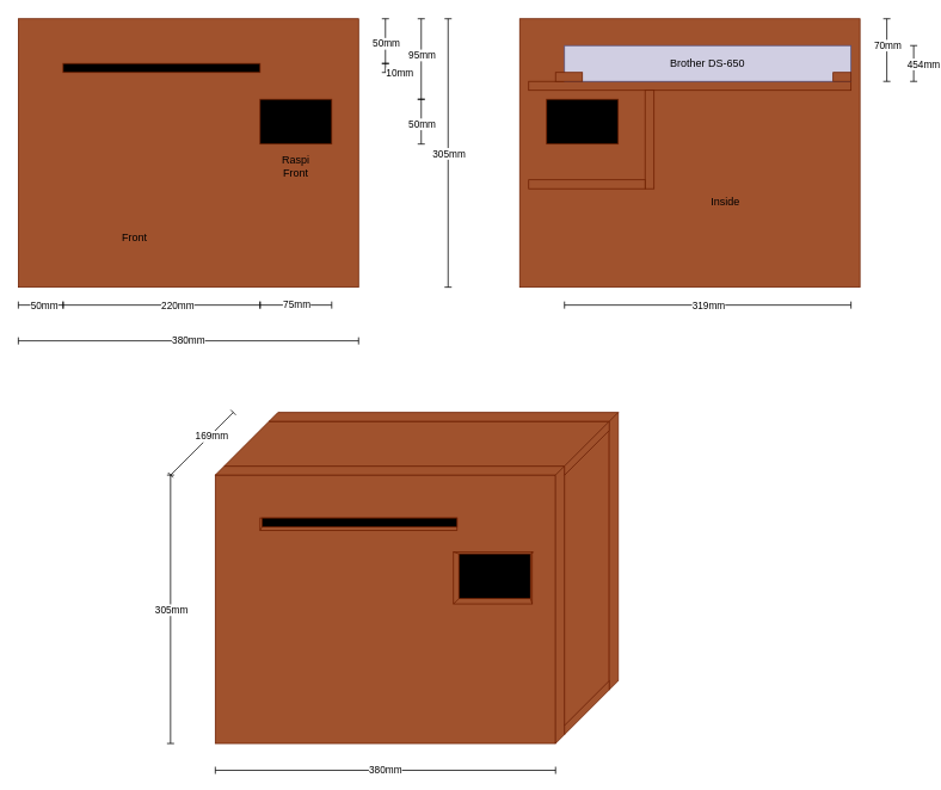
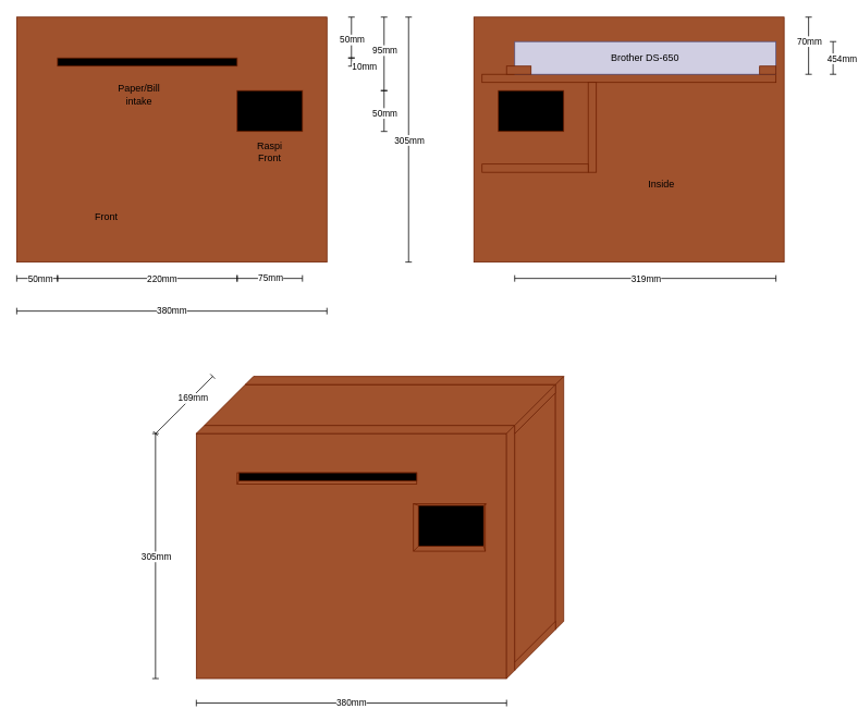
  <mxCell id="0" />
  <mxCell id="1" parent="0" />
  <mxCell id="2" value="" style="rounded=0;whiteSpace=wrap;html=1;fillColor=#a0522d;fontColor=#ffffff;strokeColor=#6D1F00;" vertex="1" parent="1"><mxGeometry x="240" y="530" width="380" height="300" as="geometry" /></mxCell>
  <mxCell id="3" value="" style="rounded=0;whiteSpace=wrap;html=1;fillColor=#a0522d;strokeColor=#6D1F00;fontColor=#ffffff;" vertex="1" parent="1"><mxGeometry x="506" y="616" width="88" height="58" as="geometry" /></mxCell>
  <mxCell id="4" value="" style="rounded=0;whiteSpace=wrap;html=1;fillColor=#a0522d;fontColor=#ffffff;strokeColor=#6D1F00;" vertex="1" parent="1"><mxGeometry width="380" height="300" as="geometry" x="20" y="20" /></mxCell>
  <mxCell id="5" value="" style="endArrow=baseDash;html=1;endFill=0;startArrow=baseDash;startFill=0;" edge="1" parent="1"><mxGeometry width="50" height="50" relative="1" as="geometry"><mxPoint y="380" as="sourcePoint" x="20" /><mxPoint x="400" y="380" as="targetPoint" /></mxGeometry></mxCell>
  <mxCell id="6" value="380mm" style="edgeLabel;html=1;align=center;verticalAlign=middle;resizable=0;points=[];" vertex="1" connectable="0" parent="5"><mxGeometry x="0.16" y="1" relative="1" as="geometry"><mxPoint x="-31" as="offset" /></mxGeometry></mxCell>
  <mxCell id="7" value="" style="endArrow=baseDash;html=1;endFill=0;startArrow=baseDash;startFill=0;" edge="1" parent="1"><mxGeometry width="50" height="50" relative="1" as="geometry"><mxPoint x="500" as="sourcePoint" y="20" /><mxPoint x="500" y="320" as="targetPoint" /></mxGeometry></mxCell>
  <mxCell id="8" value="305mm" style="edgeLabel;html=1;align=center;verticalAlign=middle;resizable=0;points=[];" vertex="1" connectable="0" parent="7"><mxGeometry x="0.16" y="1" relative="1" as="geometry"><mxPoint x="-1" y="-24" as="offset" /></mxGeometry></mxCell>
  <mxCell id="9" value="" style="rounded=0;whiteSpace=wrap;html=1;fillColor=#000000;fontColor=#ffffff;strokeColor=#6D1F00;" vertex="1" parent="1"><mxGeometry x="70" y="70" width="220" height="10" as="geometry" /></mxCell>
  <mxCell id="10" value="" style="rounded=0;whiteSpace=wrap;html=1;fillColor=#000000;fontColor=#ffffff;strokeColor=#6D1F00;" vertex="1" parent="1"><mxGeometry x="290" y="110" width="80" height="50" as="geometry" /></mxCell>
  <mxCell id="11" value="" style="endArrow=baseDash;html=1;endFill=0;startArrow=baseDash;startFill=0;" edge="1" parent="1"><mxGeometry width="50" height="50" relative="1" as="geometry"><mxPoint x="470" as="sourcePoint" y="20" /><mxPoint x="470" y="110" as="targetPoint" /></mxGeometry></mxCell>
  <mxCell id="12" value="95mm" style="edgeLabel;html=1;align=center;verticalAlign=middle;resizable=0;points=[];" vertex="1" connectable="0" parent="11"><mxGeometry x="0.16" y="1" relative="1" as="geometry"><mxPoint x="-1" y="-12" as="offset" /></mxGeometry></mxCell>
  <mxCell id="13" value="" style="endArrow=baseDash;html=1;endFill=0;startArrow=baseDash;startFill=0;" edge="1" parent="1"><mxGeometry width="50" height="50" relative="1" as="geometry"><mxPoint x="470" y="110" as="sourcePoint" /><mxPoint x="470" y="160" as="targetPoint" /></mxGeometry></mxCell>
  <mxCell id="14" value="50mm" style="edgeLabel;html=1;align=center;verticalAlign=middle;resizable=0;points=[];" vertex="1" connectable="0" parent="13"><mxGeometry x="0.16" y="1" relative="1" as="geometry"><mxPoint x="-1" y="-2" as="offset" /></mxGeometry></mxCell>
  <mxCell id="15" value="" style="endArrow=baseDash;html=1;endFill=0;startArrow=baseDash;startFill=0;" edge="1" parent="1"><mxGeometry width="50" height="50" relative="1" as="geometry"><mxPoint x="370" y="340" as="sourcePoint" /><mxPoint x="290" y="340" as="targetPoint" /></mxGeometry></mxCell>
  <mxCell id="16" value="75mm" style="edgeLabel;html=1;align=center;verticalAlign=middle;resizable=0;points=[];" vertex="1" connectable="0" parent="15"><mxGeometry x="0.16" y="1" relative="1" as="geometry"><mxPoint x="6" y="-2" as="offset" /></mxGeometry></mxCell>
  <mxCell id="17" value="" style="endArrow=baseDash;html=1;endFill=0;startArrow=baseDash;startFill=0;" edge="1" parent="1"><mxGeometry width="50" height="50" relative="1" as="geometry"><mxPoint x="430" as="sourcePoint" y="20" /><mxPoint x="430" y="70" as="targetPoint" /></mxGeometry></mxCell>
  <mxCell id="18" value="50mm" style="edgeLabel;html=1;align=center;verticalAlign=middle;resizable=0;points=[];" vertex="1" connectable="0" parent="17"><mxGeometry x="0.16" y="1" relative="1" as="geometry"><mxPoint x="-1" y="-2" as="offset" /></mxGeometry></mxCell>
  <mxCell id="19" value="" style="endArrow=baseDash;html=1;endFill=0;startArrow=baseDash;startFill=0;" edge="1" parent="1"><mxGeometry width="50" height="50" relative="1" as="geometry"><mxPoint y="340" as="sourcePoint" x="20" /><mxPoint x="70" y="340" as="targetPoint" /></mxGeometry></mxCell>
  <mxCell id="20" value="50mm" style="edgeLabel;html=1;align=center;verticalAlign=middle;resizable=0;points=[];" vertex="1" connectable="0" parent="19"><mxGeometry x="0.16" y="1" relative="1" as="geometry"><mxPoint x="-1" y="1" as="offset" /></mxGeometry></mxCell>
  <mxCell id="21" value="" style="endArrow=baseDash;html=1;endFill=0;startArrow=baseDash;startFill=0;" edge="1" parent="1"><mxGeometry width="50" height="50" relative="1" as="geometry"><mxPoint x="430" y="70" as="sourcePoint" /><mxPoint x="430" y="80" as="targetPoint" /></mxGeometry></mxCell>
  <mxCell id="22" value="10mm" style="edgeLabel;html=1;align=center;verticalAlign=middle;resizable=0;points=[];" vertex="1" connectable="0" parent="21"><mxGeometry x="0.16" y="1" relative="1" as="geometry"><mxPoint x="14" y="4" as="offset" /></mxGeometry></mxCell>
  <mxCell id="23" value="" style="endArrow=baseDash;html=1;endFill=0;startArrow=baseDash;startFill=0;" edge="1" parent="1"><mxGeometry width="50" height="50" relative="1" as="geometry"><mxPoint x="70" y="340" as="sourcePoint" /><mxPoint x="290" y="340" as="targetPoint" /></mxGeometry></mxCell>
  <mxCell id="24" value="220mm" style="edgeLabel;html=1;align=center;verticalAlign=middle;resizable=0;points=[];" vertex="1" connectable="0" parent="23"><mxGeometry x="0.16" y="1" relative="1" as="geometry"><mxPoint x="-1" y="1" as="offset" /></mxGeometry></mxCell>
  <mxCell id="25" value="" style="rounded=0;whiteSpace=wrap;html=1;fillColor=#a0522d;fontColor=#ffffff;strokeColor=#6D1F00;" vertex="1" parent="1"><mxGeometry x="580" width="380" height="300" as="geometry" y="20" /></mxCell>
  <mxCell id="26" value="" style="rounded=0;whiteSpace=wrap;html=1;" vertex="1" parent="1"><mxGeometry x="690" y="70" width="220" height="10" as="geometry" /></mxCell>
  <mxCell id="27" value="" style="rounded=0;whiteSpace=wrap;html=1;fillColor=#000000;fontColor=#ffffff;strokeColor=#6D1F00;" vertex="1" parent="1"><mxGeometry x="610" y="110" width="80" height="50" as="geometry" /></mxCell>
- <mxCell id="28" value="Front" style="text;html=1;strokeColor=none;fillColor=none;align=center;verticalAlign=middle;whiteSpace=wrap;rounded=0;" vertex="1" parent="1"><mxGeometry x="120" y="250" width="60" height="30" as="geometry" /></mxCell>
+ <mxCell id="28" value="Front" style="text;html=1;strokeColor=none;fillColor=none;align=center;verticalAlign=middle;whiteSpace=wrap;rounded=0;" vertex="1" parent="1"><mxGeometry x="100" y="250" width="60" height="30" as="geometry" /></mxCell>
  <mxCell id="29" value="Inside" style="text;html=1;strokeColor=none;fillColor=none;align=center;verticalAlign=middle;whiteSpace=wrap;rounded=0;" vertex="1" parent="1"><mxGeometry x="780" y="210" width="60" height="30" as="geometry" /></mxCell>
+ <mxCell id="30" value="Paper/Bill intake" style="text;html=1;strokeColor=none;fillColor=none;align=center;verticalAlign=middle;whiteSpace=wrap;rounded=0;" vertex="1" parent="1"><mxGeometry x="140" y="100" width="60" height="30" as="geometry" /></mxCell>
  <mxCell id="31" value="Raspi Front" style="text;html=1;strokeColor=none;fillColor=none;align=center;verticalAlign=middle;whiteSpace=wrap;rounded=0;" vertex="1" parent="1"><mxGeometry x="300" y="170" width="60" height="30" as="geometry" /></mxCell>
  <mxCell id="32" value="" style="rounded=0;whiteSpace=wrap;html=1;fillColor=#a0522d;fontColor=#ffffff;strokeColor=#6D1F00;" vertex="1" parent="1"><mxGeometry x="590" y="90" width="360" height="10" as="geometry" /></mxCell>
  <mxCell id="33" value="" style="endArrow=baseDash;html=1;endFill=0;startArrow=baseDash;startFill=0;" edge="1" parent="1"><mxGeometry width="50" height="50" relative="1" as="geometry"><mxPoint x="990" as="sourcePoint" y="20" /><mxPoint x="990" y="90" as="targetPoint" /></mxGeometry></mxCell>
  <mxCell id="34" value="70mm" style="edgeLabel;html=1;align=center;verticalAlign=middle;resizable=0;points=[];" vertex="1" connectable="0" parent="33"><mxGeometry x="0.16" y="1" relative="1" as="geometry"><mxPoint x="-1" y="-12" as="offset" /></mxGeometry></mxCell>
  <mxCell id="35" value="" style="rounded=0;whiteSpace=wrap;html=1;fillColor=#a0522d;fontColor=#ffffff;strokeColor=#6D1F00;" vertex="1" parent="1"><mxGeometry x="720" y="100" width="10" height="110" as="geometry" /></mxCell>
  <mxCell id="36" value="" style="rounded=0;whiteSpace=wrap;html=1;fillColor=#a0522d;fontColor=#ffffff;strokeColor=#6D1F00;" vertex="1" parent="1"><mxGeometry x="590" y="200" width="130" height="10" as="geometry" /></mxCell>
  <mxCell id="37" value="&lt;font color=&quot;#000000&quot;&gt;Brother DS-650&lt;/font&gt;" style="rounded=0;whiteSpace=wrap;html=1;fillColor=#d0cee2;strokeColor=#56517e;" vertex="1" parent="1"><mxGeometry x="630" y="50" width="320" height="40" as="geometry" /></mxCell>
  <mxCell id="38" value="" style="endArrow=baseDash;html=1;endFill=0;startArrow=baseDash;startFill=0;" edge="1" parent="1"><mxGeometry width="50" height="50" relative="1" as="geometry"><mxPoint x="950" y="340" as="sourcePoint" /><mxPoint x="630" y="340" as="targetPoint" /></mxGeometry></mxCell>
  <mxCell id="39" value="319mm" style="edgeLabel;html=1;align=center;verticalAlign=middle;resizable=0;points=[];" vertex="1" connectable="0" parent="38"><mxGeometry x="0.16" y="1" relative="1" as="geometry"><mxPoint x="26" y="-1" as="offset" /></mxGeometry></mxCell>
  <mxCell id="40" value="" style="endArrow=baseDash;html=1;endFill=0;startArrow=baseDash;startFill=0;" edge="1" parent="1"><mxGeometry width="50" height="50" relative="1" as="geometry"><mxPoint x="1020" y="90" as="sourcePoint" /><mxPoint x="1020" y="50" as="targetPoint" /></mxGeometry></mxCell>
  <mxCell id="41" value="454mm" style="edgeLabel;html=1;align=center;verticalAlign=middle;resizable=0;points=[];" vertex="1" connectable="0" parent="40"><mxGeometry x="0.16" y="1" relative="1" as="geometry"><mxPoint x="11" y="3" as="offset" /></mxGeometry></mxCell>
  <mxCell id="42" value="" style="rounded=0;whiteSpace=wrap;html=1;fillColor=#a0522d;fontColor=#ffffff;strokeColor=#6D1F00;" vertex="1" parent="1"><mxGeometry x="620" y="80" width="30" height="10" as="geometry" /></mxCell>
  <mxCell id="43" value="" style="rounded=0;whiteSpace=wrap;html=1;fillColor=#a0522d;fontColor=#ffffff;strokeColor=#6D1F00;" vertex="1" parent="1"><mxGeometry x="930" y="80" width="20" height="10" as="geometry" /></mxCell>
  <mxCell id="44" value="" style="rounded=0;whiteSpace=wrap;html=1;fillColor=#000000;fontColor=#ffffff;strokeColor=#6D1F00;" vertex="1" parent="1"><mxGeometry x="512" y="618" width="80" height="50" as="geometry" /></mxCell>
  <mxCell id="45" value="" style="rounded=0;whiteSpace=wrap;html=1;fillColor=#a0522d;fontColor=#ffffff;strokeColor=#6D1F00;" vertex="1" parent="1"><mxGeometry x="290" y="578" width="220" height="14" as="geometry" /></mxCell>
  <mxCell id="46" value="" style="shape=parallelogram;perimeter=parallelogramPerimeter;whiteSpace=wrap;html=1;fixedSize=1;fontColor=#ffffff;size=10;fillColor=#a0522d;strokeColor=#6D1F00;" vertex="1" parent="1"><mxGeometry x="240" y="520" width="390" height="10" as="geometry" /></mxCell>
  <mxCell id="47" value="" style="shape=parallelogram;perimeter=parallelogramPerimeter;whiteSpace=wrap;html=1;fixedSize=1;fontColor=#ffffff;size=50;fillColor=#a0522d;strokeColor=#6D1F00;" vertex="1" parent="1"><mxGeometry x="250" y="470" width="430" height="50" as="geometry" /></mxCell>
  <mxCell id="48" value="" style="shape=parallelogram;perimeter=parallelogramPerimeter;whiteSpace=wrap;html=1;fixedSize=1;fontColor=#ffffff;size=10;fillColor=#a0522d;strokeColor=#6D1F00;" vertex="1" parent="1"><mxGeometry x="300" y="460" width="390" height="10" as="geometry" /></mxCell>
  <mxCell id="49" value="" style="shape=parallelogram;perimeter=parallelogramPerimeter;whiteSpace=wrap;html=1;fixedSize=1;fontColor=#ffffff;size=10;direction=south;flipH=1;fillColor=#a0522d;strokeColor=#6D1F00;" vertex="1" parent="1"><mxGeometry x="620" y="520" width="10" height="310" as="geometry" /></mxCell>
  <mxCell id="50" value="" style="shape=parallelogram;perimeter=parallelogramPerimeter;whiteSpace=wrap;html=1;fixedSize=1;fontColor=#ffffff;size=50;direction=south;flipH=1;fillColor=#a0522d;strokeColor=#6D1F00;" vertex="1" parent="1"><mxGeometry x="630" y="480" width="50" height="330" as="geometry" /></mxCell>
  <mxCell id="51" value="" style="shape=parallelogram;perimeter=parallelogramPerimeter;whiteSpace=wrap;html=1;fixedSize=1;fontColor=#ffffff;size=10;direction=south;flipH=1;fillColor=#a0522d;strokeColor=#6D1F00;" vertex="1" parent="1"><mxGeometry x="680" y="460" width="10" height="310" as="geometry" /></mxCell>
  <mxCell id="52" value="" style="shape=parallelogram;perimeter=parallelogramPerimeter;whiteSpace=wrap;html=1;fixedSize=1;fontColor=#ffffff;size=50;direction=south;flipH=1;fillColor=#a0522d;strokeColor=#6D1F00;" vertex="1" parent="1"><mxGeometry x="630" y="470" width="50" height="60" as="geometry" /></mxCell>
  <mxCell id="53" value="" style="endArrow=baseDash;html=1;endFill=0;startArrow=baseDash;startFill=0;" edge="1" parent="1"><mxGeometry width="50" height="50" relative="1" as="geometry"><mxPoint x="190" y="530" as="sourcePoint" /><mxPoint x="260" y="460" as="targetPoint" /></mxGeometry></mxCell>
  <mxCell id="54" value="169mm" style="edgeLabel;html=1;align=center;verticalAlign=middle;resizable=0;points=[];" vertex="1" connectable="0" parent="53"><mxGeometry x="0.16" y="1" relative="1" as="geometry"><mxPoint x="6" y="-2" as="offset" /></mxGeometry></mxCell>
  <mxCell id="55" value="" style="shape=parallelogram;perimeter=parallelogramPerimeter;whiteSpace=wrap;html=1;fixedSize=1;fontColor=#ffffff;size=50;direction=south;flipH=1;fillColor=#a0522d;strokeColor=#6D1F00;" vertex="1" parent="1"><mxGeometry x="630" y="760" width="50" height="60" as="geometry" /></mxCell>
  <mxCell id="56" value="" style="rounded=0;whiteSpace=wrap;html=1;strokeColor=#6D1F00;fillColor=#000000;fontColor=#ffffff;" vertex="1" parent="1"><mxGeometry x="292" y="578" width="218" height="10" as="geometry" /></mxCell>
  <mxCell id="57" value="" style="endArrow=none;html=1;fontColor=#000000;entryX=1;entryY=1;entryDx=0;entryDy=0;exitX=1;exitY=1;exitDx=0;exitDy=0;fillColor=#a0522d;strokeColor=#6D1F00;" edge="1" parent="1" source="3" target="44"><mxGeometry width="50" height="50" relative="1" as="geometry"><mxPoint x="520" y="710" as="sourcePoint" /><mxPoint x="570" y="660" as="targetPoint" /></mxGeometry></mxCell>
  <mxCell id="58" value="" style="endArrow=none;html=1;fontColor=#000000;entryX=0;entryY=1;entryDx=0;entryDy=0;exitX=0;exitY=1;exitDx=0;exitDy=0;fillColor=#a0522d;strokeColor=#6D1F00;" edge="1" parent="1" source="3" target="44"><mxGeometry width="50" height="50" relative="1" as="geometry"><mxPoint x="604" y="684" as="sourcePoint" /><mxPoint x="602" y="678" as="targetPoint" /></mxGeometry></mxCell>
  <mxCell id="59" value="" style="endArrow=none;html=1;fontColor=#000000;entryX=0;entryY=0;entryDx=0;entryDy=0;exitX=0;exitY=0;exitDx=0;exitDy=0;fillColor=#a0522d;strokeColor=#6D1F00;" edge="1" parent="1" source="3" target="44"><mxGeometry width="50" height="50" relative="1" as="geometry"><mxPoint x="516" y="684" as="sourcePoint" /><mxPoint x="522" y="678" as="targetPoint" /></mxGeometry></mxCell>
  <mxCell id="60" value="" style="endArrow=none;html=1;fontColor=#000000;entryX=1;entryY=0;entryDx=0;entryDy=0;exitX=1.02;exitY=-0.001;exitDx=0;exitDy=0;fillColor=#a0522d;strokeColor=#6D1F00;exitPerimeter=0;" edge="1" parent="1" source="3" target="44"><mxGeometry width="50" height="50" relative="1" as="geometry"><mxPoint x="516" y="626" as="sourcePoint" /><mxPoint x="522" y="628" as="targetPoint" /></mxGeometry></mxCell>
  <mxCell id="61" value="" style="endArrow=none;html=1;fontColor=#000000;entryX=0;entryY=1;entryDx=0;entryDy=0;exitX=0;exitY=1;exitDx=0;exitDy=0;fillColor=#a0522d;strokeColor=#6D1F00;" edge="1" parent="1" source="45" target="56"><mxGeometry width="50" height="50" relative="1" as="geometry"><mxPoint x="300" y="630" as="sourcePoint" /><mxPoint x="350" y="580" as="targetPoint" /></mxGeometry></mxCell>
  <mxCell id="62" value="" style="endArrow=baseDash;html=1;endFill=0;startArrow=baseDash;startFill=0;" edge="1" parent="1"><mxGeometry width="50" height="50" relative="1" as="geometry"><mxPoint x="240" y="860" as="sourcePoint" /><mxPoint x="620" y="860" as="targetPoint" /></mxGeometry></mxCell>
  <mxCell id="63" value="380mm" style="edgeLabel;html=1;align=center;verticalAlign=middle;resizable=0;points=[];" vertex="1" connectable="0" parent="62"><mxGeometry x="0.16" y="1" relative="1" as="geometry"><mxPoint x="-31" as="offset" /></mxGeometry></mxCell>
  <mxCell id="64" value="" style="endArrow=baseDash;html=1;endFill=0;startArrow=baseDash;startFill=0;" edge="1" parent="1"><mxGeometry width="50" height="50" relative="1" as="geometry"><mxPoint x="190" y="530" as="sourcePoint" /><mxPoint x="190" y="830" as="targetPoint" /></mxGeometry></mxCell>
  <mxCell id="65" value="305mm" style="edgeLabel;html=1;align=center;verticalAlign=middle;resizable=0;points=[];" vertex="1" connectable="0" parent="64"><mxGeometry x="0.16" y="1" relative="1" as="geometry"><mxPoint x="-1" y="-24" as="offset" /></mxGeometry></mxCell>
